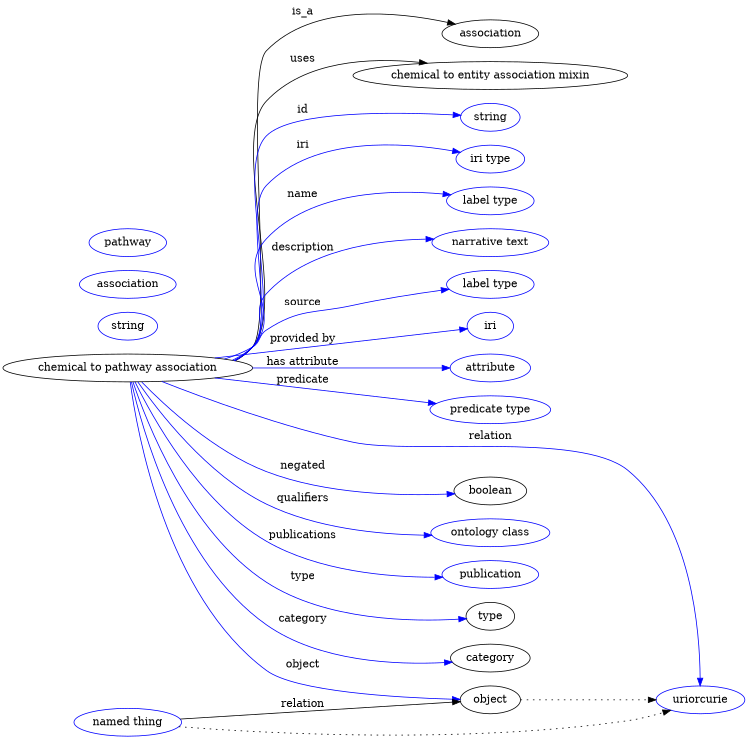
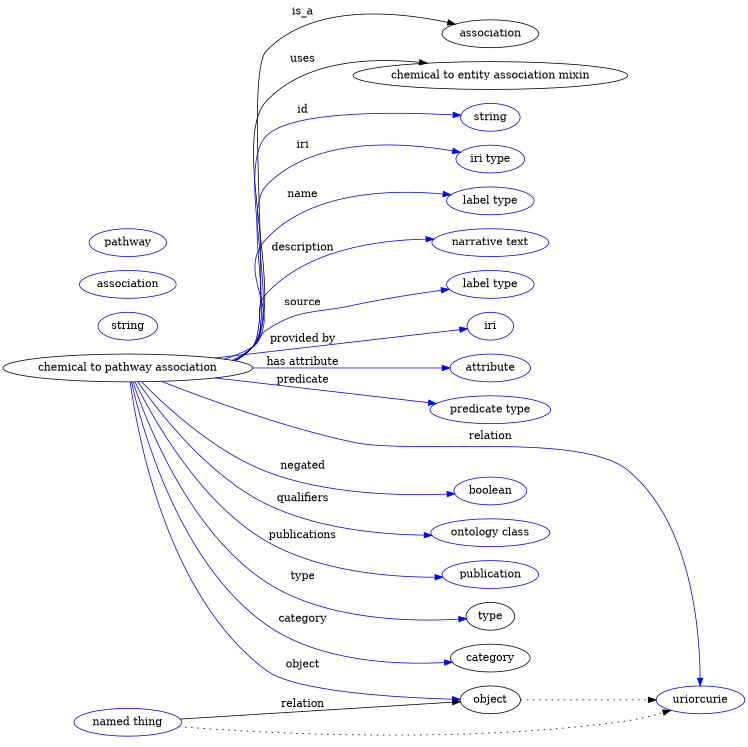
  digraph {
    rankdir=LR
    node [color=blue]
    edge [color=blue style=solid]
    n1 [height=0.5 label="chemical to pathway association" width=3.5025 color=""]
    association [height=0.5 width=1.3902 color=""]
    "chemical to entity association mixin" [height=0.5 width=3.8816 color=""]
    n4 [height=0.5 label=string width=0.84854]
    n5 [height=0.5 label="iri type" width=1.011]
    n6 [height=0.5 label="label type" width=1.2638]
    n7 [height=0.5 label="narrative text" width=1.6068]
    n8 [height=0.5 label="label type" width=1.2638]
    n9 [height=0.5 label=iri width=0.83048]
    n10 [height=0.5 label=attribute width=1.1193]
    n11 [height=0.5 label="predicate type" width=1.679]
    n12 [height=0.5 label=uriorcurie width=1.2638]
-   n13 [color=black height=0.5 label=boolean width=1.0652]
+   n13 [height=0.5 label=boolean width=1.0652]
    n14 [height=0.5 label="ontology class" width=1.7151]
    n15 [height=0.5 label=publication width=1.3902]
    type [height=0.5 width=0.75 color=""]
    category [height=0.5 width=1.1374 color=""]
    object [height=0.5 width=0.9027 color=""]
    n19 [height=0.5 label="named thing" width=1.5346]
    n20 [height=0.5 label=string width=0.84854]
    n21 [height=0.5 label=association width=1.3902]
    n22 [height=0.5 label=pathway width=1.1193]
    n1 -> association [label=is_a color="" style=""]
    n1 -> "chemical to entity association mixin" [label=uses color="" style=""]
    n1 -> n4 [label=id]
    n1 -> n5 [label=iri]
    n1 -> n6 [label=name]
    n1 -> n7 [label=description]
    n1 -> n8 [label=source]
    n1 -> n9 [label="provided by"]
    n1 -> n10 [label="has attribute"]
    n1 -> n11 [label=predicate]
    n1 -> n12 [label=relation]
    n1 -> n13 [label=negated]
    n1 -> n14 [label=qualifiers]
    n1 -> n15 [label=publications]
    n1 -> type [label=type]
    n1 -> category [label=category]
    n1 -> object [label=object]
    object -> n12 [style=dotted color=""]
    n19 -> n12 [style=dotted color=""]
    n19 -> object [label=relation color="" style=""]
  }
